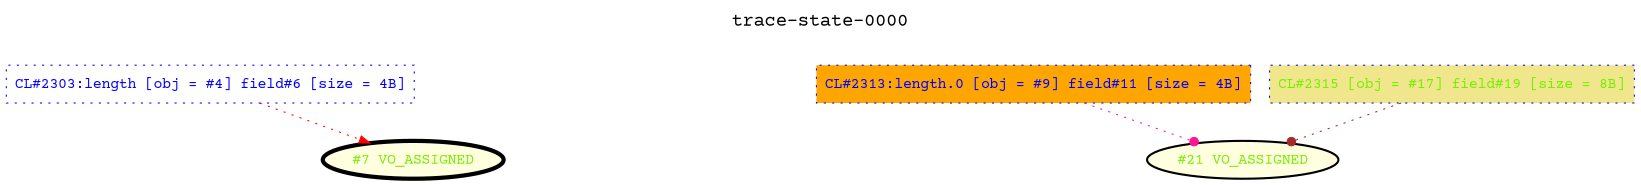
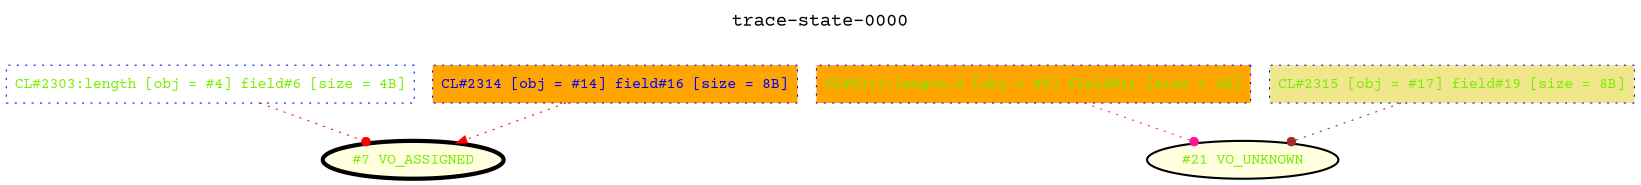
  digraph {
    clusterrank=local
    fontname="Courier Prime"
    label=<<FONT POINT-SIZE="18">trace-state-0000</FONT>>
    labelloc=t
    node [color=blue fillcolor=lightyellow fontcolor=blue fontname="Courier Prime" predicate=true shape=box style="dotted,filled"]
    edge [arrowhead=normal color=red fontcolor=blue fontname="Courier Prime" style=dotted]
-   n1 [fillcolor=white label="CL#2303:length [obj = #4] field#6 [size = 4B]"]
+   n1 [fillcolor=white fontcolor=chartreuse2 label="CL#2303:length [obj = #4] field#6 [size = 4B]"]
    n2 [fontcolor=chartreuse2 label="#7 VO_ASSIGNED" penwidth=4 shape=ellipse style=filled color=""]
-   n3 [fillcolor=orange label="CL#2313:length.0 [obj = #9] field#11 [size = 4B]"]
-   n4 [fontcolor=chartreuse2 label="#21 VO_ASSIGNED" penwidth=2 shape=ellipse style=filled color=""]
+   n3 [fillcolor=orange fontcolor=chartreuse2 label="CL#2313:length.0 [obj = #9] field#11 [size = 4B]"]
+   n4 [fontcolor=chartreuse2 label="#21 VO_UNKNOWN" penwidth=2 shape=ellipse style=filled color=""]
+   n5 [fillcolor=orange label="CL#2314 [obj = #14] field#16 [size = 8B]"]
    n6 [fillcolor=khaki fontcolor=chartreuse2 label="CL#2315 [obj = #17] field#19 [size = 8B]"]
-   n1 -> n2
+   n1 -> n2 [arrowhead=dot]
    n3 -> n4 [arrowhead=dot color=deeppink]
+   n5 -> n2
    n6 -> n4 [arrowhead=dot color=brown]
  }
